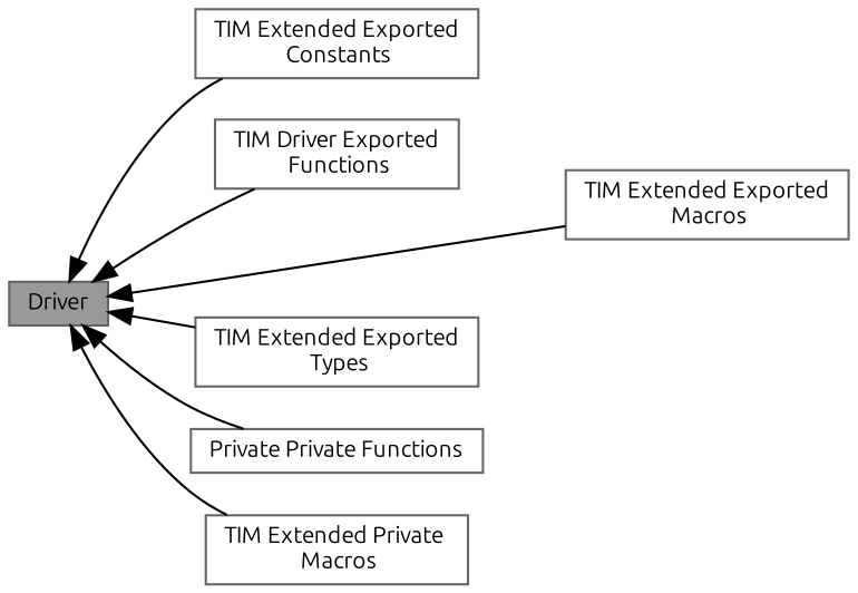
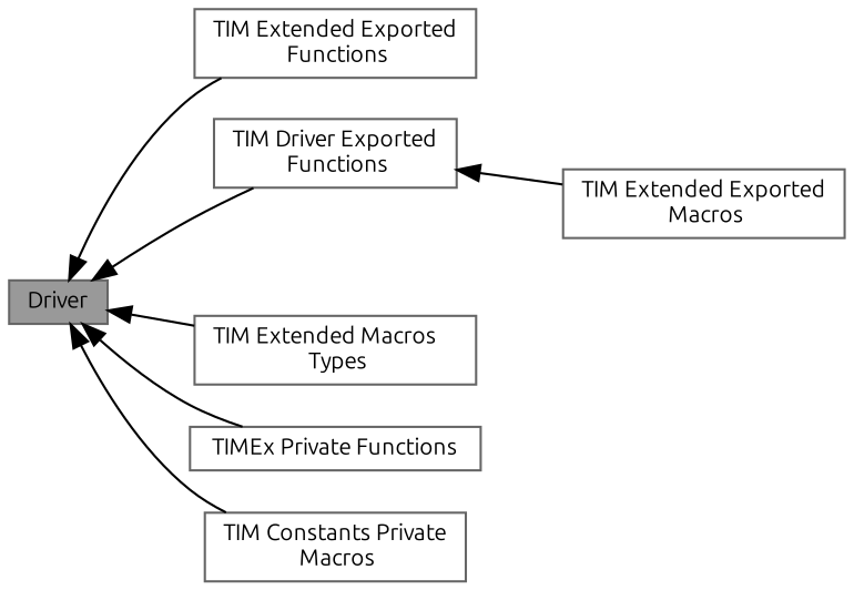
  digraph {
    fontname=Ubuntu
    rankdir=LR
    node [color=grey40 fillcolor=white fontname=Ubuntu fontsize=10 shape=box style=filled]
    edge [dir=back fontname=Ubuntu fontsize=10 labelfontname=Helvetica labelfontsize=10 shape=plaintext style=solid]
    n1 [color=gray40 fillcolor=grey60 fontcolor=black height=0.2 label=Driver width=0.4]
-   n2 [height=0.2 label="TIM Extended Exported\l Constants" width=0.4]
+   n2 [height=0.2 label="TIM Extended Exported\l Functions" width=0.4]
    n3 [height=0.2 label="TIM Driver Exported\l Functions" width=0.4]
    n4 [height=0.2 label="TIM Extended Exported\l Macros" width=0.4]
-   n5 [height=0.2 label="TIM Extended Exported\l Types" width=0.4]
-   n6 [height=0.2 label="Private Private Functions" width=0.4]
-   n7 [height=0.2 label="TIM Extended Private\l Macros" width=0.4]
+   n5 [height=0.2 label="TIM Extended Macros\l Types" width=0.4]
+   n6 [height=0.2 label="TIMEx Private Functions" width=0.4]
+   n7 [height=0.2 label="TIM Constants Private\l Macros" width=0.4]
    n1 -> n2
    n1 -> n3
-   n1 -> n4
+   n3 -> n4
    n1 -> n5
    n1 -> n6
    n1 -> n7
  }
